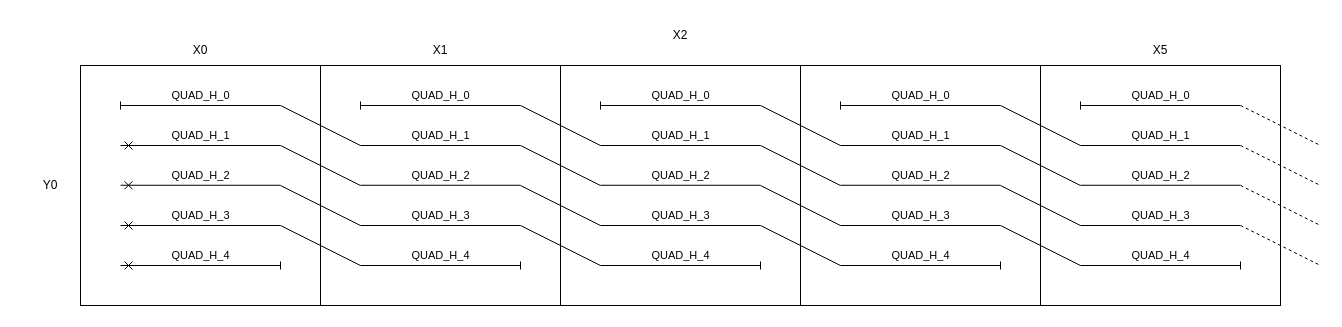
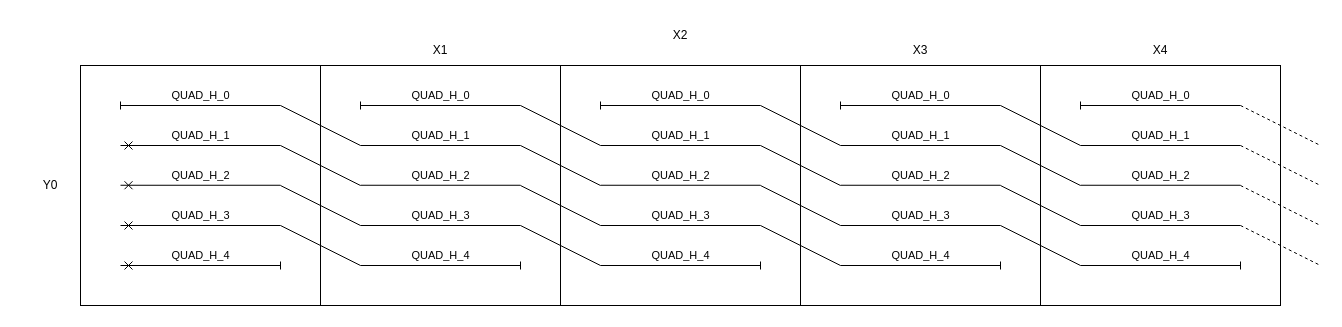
  <mxCell id="0" />
  <mxCell id="1" parent="0" />
  <mxCell id="2" value="" style="whiteSpace=wrap;html=1;aspect=fixed;" vertex="1" parent="1"><mxGeometry x="80" y="65" width="240" height="240" as="geometry" /></mxCell>
  <mxCell id="3" value="&lt;div&gt;QUAD_H_0&lt;/div&gt;" style="endArrow=none;html=1;rounded=0;startArrow=baseDash;startFill=0;" edge="1" parent="1"><mxGeometry x="0.001" y="10" width="50" height="50" relative="1" as="geometry"><mxPoint x="120" y="105" as="sourcePoint" /><mxPoint x="280" y="105" as="targetPoint" /><mxPoint as="offset" /></mxGeometry></mxCell>
  <mxCell id="4" value="&lt;div&gt;QUAD_H_1&lt;/div&gt;" style="endArrow=none;html=1;rounded=0;startArrow=cross;startFill=0;" edge="1" parent="1"><mxGeometry x="0.001" y="10" width="50" height="50" relative="1" as="geometry"><mxPoint x="120" y="145" as="sourcePoint" /><mxPoint x="280" y="145" as="targetPoint" /><mxPoint as="offset" /></mxGeometry></mxCell>
  <mxCell id="5" value="&lt;div&gt;QUAD_H_2&lt;/div&gt;" style="endArrow=none;html=1;rounded=0;startArrow=cross;startFill=0;" edge="1" parent="1"><mxGeometry y="10" width="50" height="50" relative="1" as="geometry"><mxPoint x="120" y="184.76" as="sourcePoint" /><mxPoint x="280" y="184.76" as="targetPoint" /><mxPoint as="offset" /></mxGeometry></mxCell>
  <mxCell id="6" value="&lt;div&gt;QUAD_H_3&lt;/div&gt;" style="endArrow=none;html=1;rounded=0;startArrow=cross;startFill=0;" edge="1" parent="1"><mxGeometry y="10" width="50" height="50" relative="1" as="geometry"><mxPoint x="120" y="225" as="sourcePoint" /><mxPoint x="280" y="225" as="targetPoint" /><mxPoint as="offset" /></mxGeometry></mxCell>
  <mxCell id="7" value="&lt;div&gt;QUAD_H_4&lt;/div&gt;" style="endArrow=baseDash;html=1;rounded=0;endFill=0;startArrow=cross;startFill=0;" edge="1" parent="1"><mxGeometry x="0.001" y="10" width="50" height="50" relative="1" as="geometry"><mxPoint x="120" y="265" as="sourcePoint" /><mxPoint x="280" y="265" as="targetPoint" /><mxPoint as="offset" /></mxGeometry></mxCell>
  <mxCell id="8" value="" style="whiteSpace=wrap;html=1;aspect=fixed;" vertex="1" parent="1"><mxGeometry x="320" y="65" width="240" height="240" as="geometry" /></mxCell>
  <mxCell id="9" value="&lt;div&gt;QUAD_H_0&lt;/div&gt;" style="endArrow=none;html=1;rounded=0;startArrow=baseDash;startFill=0;" edge="1" parent="1"><mxGeometry x="0.001" y="10" width="50" height="50" relative="1" as="geometry"><mxPoint x="360" y="105" as="sourcePoint" /><mxPoint x="520" y="105" as="targetPoint" /><mxPoint as="offset" /></mxGeometry></mxCell>
  <mxCell id="10" value="&lt;div&gt;QUAD_H_1&lt;/div&gt;" style="endArrow=none;html=1;rounded=0;" edge="1" parent="1"><mxGeometry x="0.001" y="10" width="50" height="50" relative="1" as="geometry"><mxPoint x="360" y="145" as="sourcePoint" /><mxPoint x="520" y="145" as="targetPoint" /><mxPoint as="offset" /></mxGeometry></mxCell>
  <mxCell id="11" value="&lt;div&gt;QUAD_H_2&lt;/div&gt;" style="endArrow=none;html=1;rounded=0;" edge="1" parent="1"><mxGeometry y="10" width="50" height="50" relative="1" as="geometry"><mxPoint x="360" y="184.76" as="sourcePoint" /><mxPoint x="520" y="184.76" as="targetPoint" /><mxPoint as="offset" /></mxGeometry></mxCell>
  <mxCell id="12" value="&lt;div&gt;QUAD_H_3&lt;/div&gt;" style="endArrow=none;html=1;rounded=0;" edge="1" parent="1"><mxGeometry y="10" width="50" height="50" relative="1" as="geometry"><mxPoint x="360" y="225" as="sourcePoint" /><mxPoint x="520" y="225" as="targetPoint" /><mxPoint as="offset" /></mxGeometry></mxCell>
  <mxCell id="13" value="&lt;div&gt;QUAD_H_4&lt;/div&gt;" style="endArrow=baseDash;html=1;rounded=0;endFill=0;" edge="1" parent="1"><mxGeometry x="0.001" y="10" width="50" height="50" relative="1" as="geometry"><mxPoint x="360" y="265" as="sourcePoint" /><mxPoint x="520" y="265" as="targetPoint" /><mxPoint as="offset" /></mxGeometry></mxCell>
  <mxCell id="14" value="" style="whiteSpace=wrap;html=1;aspect=fixed;" vertex="1" parent="1"><mxGeometry x="560" y="65" width="240" height="240" as="geometry" /></mxCell>
  <mxCell id="15" value="&lt;div&gt;QUAD_H_0&lt;/div&gt;" style="endArrow=none;html=1;rounded=0;startArrow=baseDash;startFill=0;" edge="1" parent="1"><mxGeometry x="0.001" y="10" width="50" height="50" relative="1" as="geometry"><mxPoint x="600" y="105" as="sourcePoint" /><mxPoint x="760" y="105" as="targetPoint" /><mxPoint as="offset" /></mxGeometry></mxCell>
  <mxCell id="16" value="&lt;div&gt;QUAD_H_1&lt;/div&gt;" style="endArrow=none;html=1;rounded=0;" edge="1" parent="1"><mxGeometry x="0.001" y="10" width="50" height="50" relative="1" as="geometry"><mxPoint x="600" y="145" as="sourcePoint" /><mxPoint x="760" y="145" as="targetPoint" /><mxPoint as="offset" /></mxGeometry></mxCell>
  <mxCell id="17" value="&lt;div&gt;QUAD_H_2&lt;/div&gt;" style="endArrow=none;html=1;rounded=0;" edge="1" parent="1"><mxGeometry y="10" width="50" height="50" relative="1" as="geometry"><mxPoint x="600" y="184.76" as="sourcePoint" /><mxPoint x="760" y="184.76" as="targetPoint" /><mxPoint as="offset" /></mxGeometry></mxCell>
  <mxCell id="18" value="&lt;div&gt;QUAD_H_3&lt;/div&gt;" style="endArrow=none;html=1;rounded=0;" edge="1" parent="1"><mxGeometry y="10" width="50" height="50" relative="1" as="geometry"><mxPoint x="600" y="225" as="sourcePoint" /><mxPoint x="760" y="225" as="targetPoint" /><mxPoint as="offset" /></mxGeometry></mxCell>
  <mxCell id="19" value="&lt;div&gt;QUAD_H_4&lt;/div&gt;" style="endArrow=baseDash;html=1;rounded=0;endFill=0;" edge="1" parent="1"><mxGeometry x="0.001" y="10" width="50" height="50" relative="1" as="geometry"><mxPoint x="600" y="265" as="sourcePoint" /><mxPoint x="760" y="265" as="targetPoint" /><mxPoint as="offset" /></mxGeometry></mxCell>
  <mxCell id="20" value="" style="whiteSpace=wrap;html=1;aspect=fixed;" vertex="1" parent="1"><mxGeometry x="800" y="65" width="240" height="240" as="geometry" /></mxCell>
  <mxCell id="21" value="&lt;div&gt;QUAD_H_0&lt;/div&gt;" style="endArrow=none;html=1;rounded=0;startArrow=baseDash;startFill=0;" edge="1" parent="1"><mxGeometry x="0.001" y="10" width="50" height="50" relative="1" as="geometry"><mxPoint x="840" y="105" as="sourcePoint" /><mxPoint x="1000" y="105" as="targetPoint" /><mxPoint as="offset" /></mxGeometry></mxCell>
  <mxCell id="22" value="&lt;div&gt;QUAD_H_1&lt;/div&gt;" style="endArrow=none;html=1;rounded=0;" edge="1" parent="1"><mxGeometry x="0.001" y="10" width="50" height="50" relative="1" as="geometry"><mxPoint x="840" y="145" as="sourcePoint" /><mxPoint x="1000" y="145" as="targetPoint" /><mxPoint as="offset" /></mxGeometry></mxCell>
  <mxCell id="23" value="&lt;div&gt;QUAD_H_2&lt;/div&gt;" style="endArrow=none;html=1;rounded=0;" edge="1" parent="1"><mxGeometry y="10" width="50" height="50" relative="1" as="geometry"><mxPoint x="840" y="184.76" as="sourcePoint" /><mxPoint x="1000" y="184.76" as="targetPoint" /><mxPoint as="offset" /></mxGeometry></mxCell>
  <mxCell id="24" value="&lt;div&gt;QUAD_H_3&lt;/div&gt;" style="endArrow=none;html=1;rounded=0;" edge="1" parent="1"><mxGeometry y="10" width="50" height="50" relative="1" as="geometry"><mxPoint x="840" y="225" as="sourcePoint" /><mxPoint x="1000" y="225" as="targetPoint" /><mxPoint as="offset" /></mxGeometry></mxCell>
  <mxCell id="25" value="&lt;div&gt;QUAD_H_4&lt;/div&gt;" style="endArrow=baseDash;html=1;rounded=0;endFill=0;" edge="1" parent="1"><mxGeometry x="0.001" y="10" width="50" height="50" relative="1" as="geometry"><mxPoint x="840" y="265" as="sourcePoint" /><mxPoint x="1000" y="265" as="targetPoint" /><mxPoint as="offset" /></mxGeometry></mxCell>
  <mxCell id="26" value="" style="whiteSpace=wrap;html=1;aspect=fixed;" vertex="1" parent="1"><mxGeometry x="1040" y="65" width="240" height="240" as="geometry" /></mxCell>
  <mxCell id="27" value="&lt;div&gt;QUAD_H_0&lt;/div&gt;" style="endArrow=none;html=1;rounded=0;startArrow=baseDash;startFill=0;" edge="1" parent="1"><mxGeometry x="0.001" y="10" width="50" height="50" relative="1" as="geometry"><mxPoint x="1080" y="105" as="sourcePoint" /><mxPoint x="1240" y="105" as="targetPoint" /><mxPoint as="offset" /></mxGeometry></mxCell>
  <mxCell id="28" value="&lt;div&gt;QUAD_H_1&lt;/div&gt;" style="endArrow=none;html=1;rounded=0;" edge="1" parent="1"><mxGeometry x="0.001" y="10" width="50" height="50" relative="1" as="geometry"><mxPoint x="1080" y="145" as="sourcePoint" /><mxPoint x="1240" y="145" as="targetPoint" /><mxPoint as="offset" /></mxGeometry></mxCell>
  <mxCell id="29" value="&lt;div&gt;QUAD_H_2&lt;/div&gt;" style="endArrow=none;html=1;rounded=0;" edge="1" parent="1"><mxGeometry y="10" width="50" height="50" relative="1" as="geometry"><mxPoint x="1080" y="184.76" as="sourcePoint" /><mxPoint x="1240" y="184.76" as="targetPoint" /><mxPoint as="offset" /></mxGeometry></mxCell>
  <mxCell id="30" value="&lt;div&gt;QUAD_H_3&lt;/div&gt;" style="endArrow=none;html=1;rounded=0;" edge="1" parent="1"><mxGeometry y="10" width="50" height="50" relative="1" as="geometry"><mxPoint x="1080" y="225" as="sourcePoint" /><mxPoint x="1240" y="225" as="targetPoint" /><mxPoint as="offset" /></mxGeometry></mxCell>
  <mxCell id="31" value="&lt;div&gt;QUAD_H_4&lt;/div&gt;" style="endArrow=baseDash;html=1;rounded=0;endFill=0;" edge="1" parent="1"><mxGeometry x="0.001" y="10" width="50" height="50" relative="1" as="geometry"><mxPoint x="1080" y="265" as="sourcePoint" /><mxPoint x="1240" y="265" as="targetPoint" /><mxPoint as="offset" /></mxGeometry></mxCell>
  <mxCell id="32" value="" style="edgeStyle=none;orthogonalLoop=1;jettySize=auto;html=1;rounded=0;endArrow=none;startFill=0;" edge="1" parent="1"><mxGeometry width="80" relative="1" as="geometry"><mxPoint x="280" y="105" as="sourcePoint" /><mxPoint x="360" y="145" as="targetPoint" /><Array as="points" /></mxGeometry></mxCell>
  <mxCell id="33" value="" style="edgeStyle=none;orthogonalLoop=1;jettySize=auto;html=1;rounded=0;endArrow=none;startFill=0;" edge="1" parent="1"><mxGeometry width="80" relative="1" as="geometry"><mxPoint x="280" y="145" as="sourcePoint" /><mxPoint x="360" y="185" as="targetPoint" /><Array as="points" /></mxGeometry></mxCell>
  <mxCell id="34" value="" style="edgeStyle=none;orthogonalLoop=1;jettySize=auto;html=1;rounded=0;endArrow=none;startFill=0;" edge="1" parent="1"><mxGeometry width="80" relative="1" as="geometry"><mxPoint x="280" y="185" as="sourcePoint" /><mxPoint x="360" y="225" as="targetPoint" /><Array as="points" /></mxGeometry></mxCell>
  <mxCell id="35" value="" style="edgeStyle=none;orthogonalLoop=1;jettySize=auto;html=1;rounded=0;endArrow=none;startFill=0;" edge="1" parent="1"><mxGeometry width="80" relative="1" as="geometry"><mxPoint x="280" y="225" as="sourcePoint" /><mxPoint x="360" y="265" as="targetPoint" /><Array as="points" /></mxGeometry></mxCell>
  <mxCell id="36" value="" style="edgeStyle=none;orthogonalLoop=1;jettySize=auto;html=1;rounded=0;endArrow=none;startFill=0;" edge="1" parent="1"><mxGeometry width="80" relative="1" as="geometry"><mxPoint x="520" y="105" as="sourcePoint" /><mxPoint x="600" y="145" as="targetPoint" /><Array as="points" /></mxGeometry></mxCell>
  <mxCell id="37" value="" style="edgeStyle=none;orthogonalLoop=1;jettySize=auto;html=1;rounded=0;endArrow=none;startFill=0;" edge="1" parent="1"><mxGeometry width="80" relative="1" as="geometry"><mxPoint x="520" y="145" as="sourcePoint" /><mxPoint x="600" y="185" as="targetPoint" /><Array as="points" /></mxGeometry></mxCell>
  <mxCell id="38" value="" style="edgeStyle=none;orthogonalLoop=1;jettySize=auto;html=1;rounded=0;endArrow=none;startFill=0;" edge="1" parent="1"><mxGeometry width="80" relative="1" as="geometry"><mxPoint x="520" y="185" as="sourcePoint" /><mxPoint x="600" y="225" as="targetPoint" /><Array as="points" /></mxGeometry></mxCell>
  <mxCell id="39" value="" style="edgeStyle=none;orthogonalLoop=1;jettySize=auto;html=1;rounded=0;endArrow=none;startFill=0;" edge="1" parent="1"><mxGeometry width="80" relative="1" as="geometry"><mxPoint x="520" y="225" as="sourcePoint" /><mxPoint x="600" y="265" as="targetPoint" /><Array as="points" /></mxGeometry></mxCell>
  <mxCell id="40" value="" style="edgeStyle=none;orthogonalLoop=1;jettySize=auto;html=1;rounded=0;endArrow=none;startFill=0;" edge="1" parent="1"><mxGeometry width="80" relative="1" as="geometry"><mxPoint x="760" y="105" as="sourcePoint" /><mxPoint x="840" y="145" as="targetPoint" /><Array as="points" /></mxGeometry></mxCell>
  <mxCell id="41" value="" style="edgeStyle=none;orthogonalLoop=1;jettySize=auto;html=1;rounded=0;endArrow=none;startFill=0;" edge="1" parent="1"><mxGeometry width="80" relative="1" as="geometry"><mxPoint x="760" y="145" as="sourcePoint" /><mxPoint x="840" y="185" as="targetPoint" /><Array as="points" /></mxGeometry></mxCell>
  <mxCell id="42" value="" style="edgeStyle=none;orthogonalLoop=1;jettySize=auto;html=1;rounded=0;endArrow=none;startFill=0;" edge="1" parent="1"><mxGeometry width="80" relative="1" as="geometry"><mxPoint x="760" y="185" as="sourcePoint" /><mxPoint x="840" y="225" as="targetPoint" /><Array as="points" /></mxGeometry></mxCell>
  <mxCell id="43" value="" style="edgeStyle=none;orthogonalLoop=1;jettySize=auto;html=1;rounded=0;endArrow=none;startFill=0;" edge="1" parent="1"><mxGeometry width="80" relative="1" as="geometry"><mxPoint x="760" y="225" as="sourcePoint" /><mxPoint x="840" y="265" as="targetPoint" /><Array as="points" /></mxGeometry></mxCell>
  <mxCell id="44" value="" style="edgeStyle=none;orthogonalLoop=1;jettySize=auto;html=1;rounded=0;endArrow=none;startFill=0;" edge="1" parent="1"><mxGeometry width="80" relative="1" as="geometry"><mxPoint x="1000" y="105" as="sourcePoint" /><mxPoint x="1080" y="145" as="targetPoint" /><Array as="points" /></mxGeometry></mxCell>
  <mxCell id="45" value="" style="edgeStyle=none;orthogonalLoop=1;jettySize=auto;html=1;rounded=0;endArrow=none;startFill=0;" edge="1" parent="1"><mxGeometry width="80" relative="1" as="geometry"><mxPoint x="1000" y="145" as="sourcePoint" /><mxPoint x="1080" y="185" as="targetPoint" /><Array as="points" /></mxGeometry></mxCell>
  <mxCell id="46" value="" style="edgeStyle=none;orthogonalLoop=1;jettySize=auto;html=1;rounded=0;endArrow=none;startFill=0;" edge="1" parent="1"><mxGeometry width="80" relative="1" as="geometry"><mxPoint x="1000" y="185" as="sourcePoint" /><mxPoint x="1080" y="225" as="targetPoint" /><Array as="points" /></mxGeometry></mxCell>
  <mxCell id="47" value="" style="edgeStyle=none;orthogonalLoop=1;jettySize=auto;html=1;rounded=0;endArrow=none;startFill=0;" edge="1" parent="1"><mxGeometry width="80" relative="1" as="geometry"><mxPoint x="1000" y="225" as="sourcePoint" /><mxPoint x="1080" y="265" as="targetPoint" /><Array as="points" /></mxGeometry></mxCell>
  <mxCell id="48" value="" style="edgeStyle=none;orthogonalLoop=1;jettySize=auto;html=1;rounded=0;endArrow=none;startFill=0;dashed=1;" edge="1" parent="1"><mxGeometry width="80" relative="1" as="geometry"><mxPoint x="1240" y="105" as="sourcePoint" /><mxPoint x="1320" y="145" as="targetPoint" /><Array as="points" /></mxGeometry></mxCell>
  <mxCell id="49" value="" style="edgeStyle=none;orthogonalLoop=1;jettySize=auto;html=1;rounded=0;endArrow=none;startFill=0;dashed=1;" edge="1" parent="1"><mxGeometry width="80" relative="1" as="geometry"><mxPoint x="1240" y="185" as="sourcePoint" /><mxPoint x="1320" y="225" as="targetPoint" /><Array as="points" /></mxGeometry></mxCell>
  <mxCell id="50" value="" style="edgeStyle=none;orthogonalLoop=1;jettySize=auto;html=1;rounded=0;endArrow=none;startFill=0;dashed=1;" edge="1" parent="1"><mxGeometry width="80" relative="1" as="geometry"><mxPoint x="1240" y="145" as="sourcePoint" /><mxPoint x="1320" y="185" as="targetPoint" /><Array as="points" /></mxGeometry></mxCell>
  <mxCell id="51" value="" style="edgeStyle=none;orthogonalLoop=1;jettySize=auto;html=1;rounded=0;endArrow=none;startFill=0;dashed=1;" edge="1" parent="1"><mxGeometry width="80" relative="1" as="geometry"><mxPoint x="1240" y="225" as="sourcePoint" /><mxPoint x="1320" y="265" as="targetPoint" /><Array as="points" /></mxGeometry></mxCell>
- <mxCell id="52" value="X0" style="text;html=1;align=center;verticalAlign=middle;whiteSpace=wrap;rounded=0;" vertex="1" parent="1"><mxGeometry x="170" y="35" width="60" height="30" as="geometry" /></mxCell>
  <mxCell id="53" value="X1" style="text;html=1;align=center;verticalAlign=middle;whiteSpace=wrap;rounded=0;" vertex="1" parent="1"><mxGeometry x="410" y="35" width="60" height="30" as="geometry" /></mxCell>
  <mxCell id="54" value="X2" style="text;html=1;align=center;verticalAlign=middle;whiteSpace=wrap;rounded=0;" vertex="1" parent="1"><mxGeometry x="650" y="20" width="60" height="30" as="geometry" /></mxCell>
- <mxCell id="56" value="X5" style="text;html=1;align=center;verticalAlign=middle;whiteSpace=wrap;rounded=0;" vertex="1" parent="1"><mxGeometry x="1130" y="35" width="60" height="30" as="geometry" /></mxCell>
+ <mxCell id="55" value="&lt;div&gt;X3&lt;/div&gt;" style="text;html=1;align=center;verticalAlign=middle;whiteSpace=wrap;rounded=0;" vertex="1" parent="1"><mxGeometry x="890" y="35" width="60" height="30" as="geometry" /></mxCell>
+ <mxCell id="56" value="X4" style="text;html=1;align=center;verticalAlign=middle;whiteSpace=wrap;rounded=0;" vertex="1" parent="1"><mxGeometry x="1130" y="35" width="60" height="30" as="geometry" /></mxCell>
  <mxCell id="57" value="Y0" style="text;html=1;align=center;verticalAlign=middle;whiteSpace=wrap;rounded=0;" vertex="1" parent="1"><mxGeometry x="20" y="170" width="60" height="30" as="geometry" /></mxCell>
